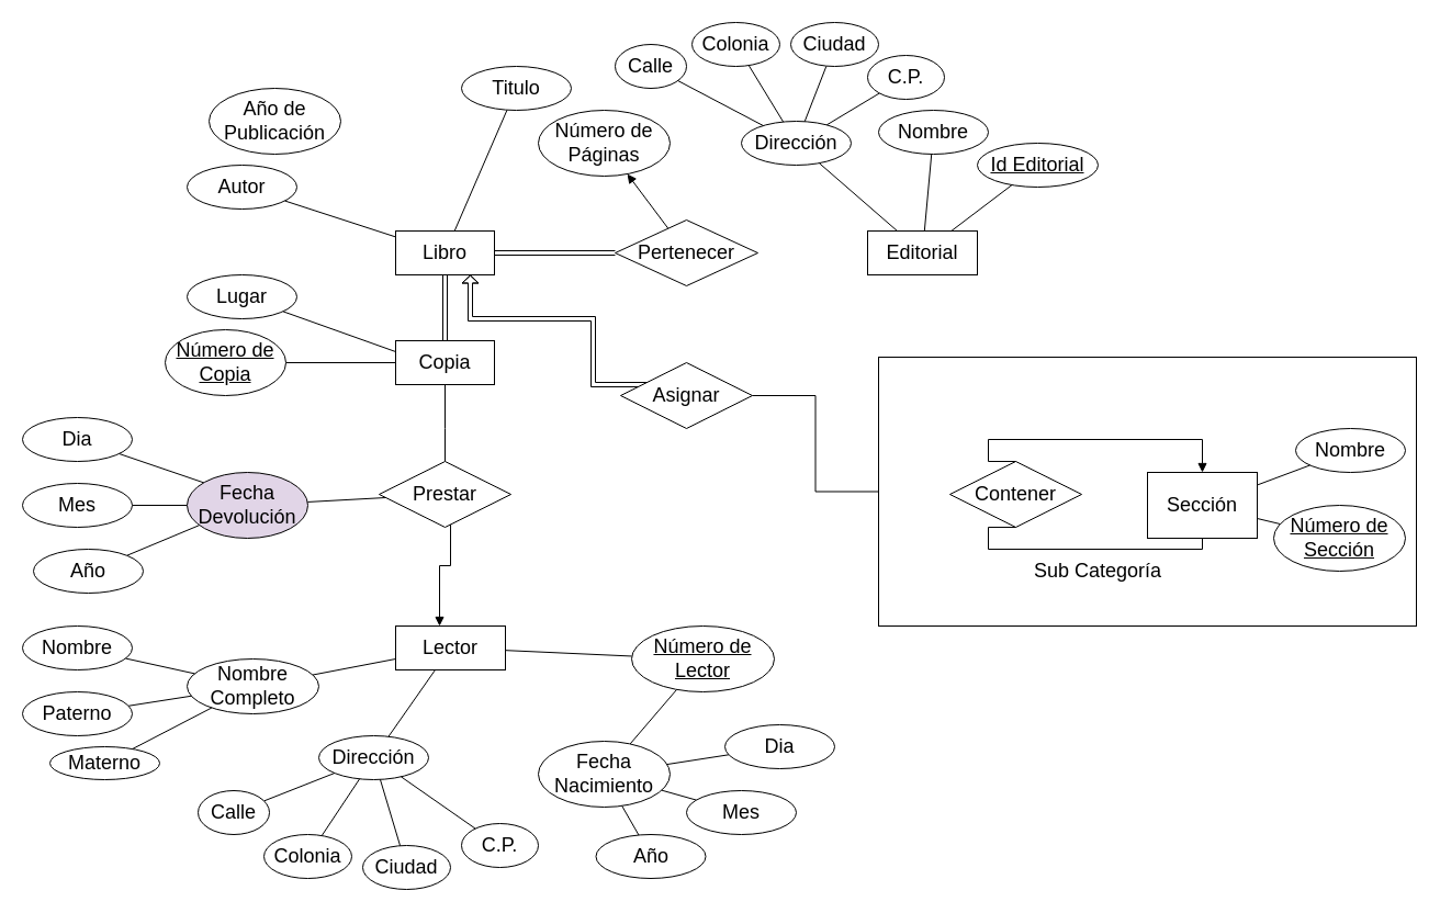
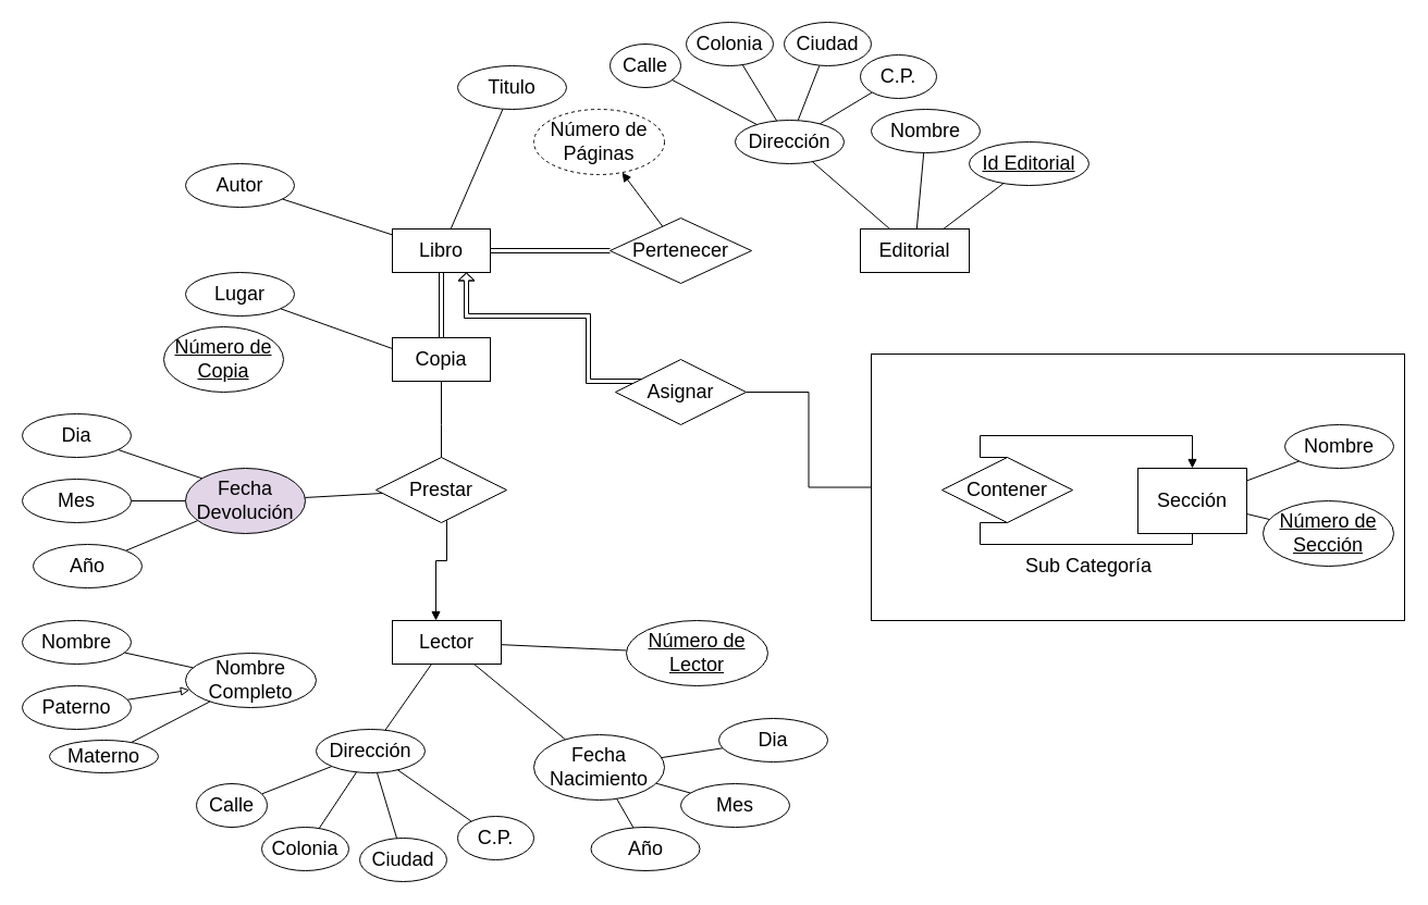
  <mxCell id="0" />
  <mxCell id="1" parent="0" />
  <mxCell id="2" style="edgeStyle=orthogonalEdgeStyle;rounded=0;orthogonalLoop=1;jettySize=auto;html=1;fontSize=18;shape=link;" parent="1" source="4" target="6" edge="1"><mxGeometry relative="1" as="geometry" /></mxCell>
  <mxCell id="3" style="edgeStyle=none;rounded=0;orthogonalLoop=1;jettySize=auto;html=1;startArrow=none;startFill=0;endArrow=none;endFill=0;strokeWidth=1;fontSize=18;shape=link;" parent="1" source="4" target="52" edge="1"><mxGeometry relative="1" as="geometry" /></mxCell>
  <mxCell id="4" value="Libro" style="rounded=0;whiteSpace=wrap;html=1;strokeWidth=1;fontSize=18;" parent="1" vertex="1"><mxGeometry x="360" y="210" width="90" height="40" as="geometry" /></mxCell>
  <mxCell id="5" style="edgeStyle=orthogonalEdgeStyle;rounded=0;orthogonalLoop=1;jettySize=auto;html=1;entryX=0.5;entryY=0;entryDx=0;entryDy=0;endArrow=none;endFill=0;fontSize=18;" parent="1" source="6" target="47" edge="1"><mxGeometry relative="1" as="geometry"><Array as="points"><mxPoint x="405" y="390" /><mxPoint x="405" y="390" /></Array></mxGeometry></mxCell>
  <mxCell id="6" value="Copia" style="rounded=0;whiteSpace=wrap;html=1;strokeWidth=1;fontSize=18;" parent="1" vertex="1"><mxGeometry x="360" y="310" width="90" height="40" as="geometry" /></mxCell>
- <mxCell id="7" value="Año de Publicación" style="ellipse;whiteSpace=wrap;html=1;align=center;strokeWidth=1;fontSize=18;" parent="1" vertex="1"><mxGeometry x="190" y="80" width="120" height="60" as="geometry" /></mxCell>
  <mxCell id="8" style="edgeStyle=none;rounded=0;orthogonalLoop=1;jettySize=auto;html=1;endArrow=none;endFill=0;fontSize=18;" parent="1" source="9" target="4" edge="1"><mxGeometry relative="1" as="geometry" /></mxCell>
  <mxCell id="9" value="Titulo" style="ellipse;whiteSpace=wrap;html=1;align=center;strokeWidth=1;fontSize=18;" parent="1" vertex="1"><mxGeometry x="420" y="60" width="100" height="40" as="geometry" /></mxCell>
  <mxCell id="10" style="edgeStyle=none;rounded=0;orthogonalLoop=1;jettySize=auto;html=1;endArrow=none;endFill=0;fontSize=18;" parent="1" source="11" target="4" edge="1"><mxGeometry relative="1" as="geometry" /></mxCell>
  <mxCell id="11" value="Autor" style="ellipse;whiteSpace=wrap;html=1;align=center;strokeWidth=1;fontSize=18;" parent="1" vertex="1"><mxGeometry x="170" y="150" width="100" height="40" as="geometry" /></mxCell>
- <mxCell id="12" value="Número de Páginas" style="ellipse;whiteSpace=wrap;html=1;align=center;strokeWidth=1;fontSize=18;" parent="1" vertex="1"><mxGeometry x="490" y="100" width="120" height="60" as="geometry" /></mxCell>
- <mxCell id="13" style="edgeStyle=none;rounded=0;orthogonalLoop=1;jettySize=auto;html=1;endArrow=none;endFill=0;fontSize=18;" parent="1" source="14" target="6" edge="1"><mxGeometry relative="1" as="geometry" /></mxCell>
+ <mxCell id="12" value="Número de Páginas" style="ellipse;whiteSpace=wrap;html=1;align=center;strokeWidth=1;fontSize=18;dashed=1;" parent="1" vertex="1"><mxGeometry x="490" y="100" width="120" height="60" as="geometry" /></mxCell>
  <mxCell id="14" value="Número de Copia" style="ellipse;whiteSpace=wrap;html=1;align=center;fontStyle=4;strokeWidth=1;fontSize=18;" parent="1" vertex="1"><mxGeometry x="150" y="300" width="110" height="60" as="geometry" /></mxCell>
  <mxCell id="15" style="edgeStyle=none;rounded=0;orthogonalLoop=1;jettySize=auto;html=1;endArrow=none;endFill=0;fontSize=18;entryX=0;entryY=0.25;entryDx=0;entryDy=0;" parent="1" source="16" target="6" edge="1"><mxGeometry relative="1" as="geometry" /></mxCell>
  <mxCell id="16" value="Lugar" style="ellipse;whiteSpace=wrap;html=1;align=center;strokeWidth=1;fontSize=18;" parent="1" vertex="1"><mxGeometry x="170" y="250" width="100" height="40" as="geometry" /></mxCell>
  <mxCell id="17" style="edgeStyle=orthogonalEdgeStyle;rounded=0;orthogonalLoop=1;jettySize=auto;html=1;entryX=0.542;entryY=0.667;entryDx=0;entryDy=0;entryPerimeter=0;endArrow=none;endFill=0;fontSize=18;startArrow=block;startFill=1;strokeWidth=1;" parent="1" source="18" target="47" edge="1"><mxGeometry relative="1" as="geometry"><Array as="points"><mxPoint x="400" y="515" /><mxPoint x="410" y="515" /></Array></mxGeometry></mxCell>
  <mxCell id="18" value="Lector" style="whiteSpace=wrap;html=1;align=center;strokeWidth=1;fontSize=18;" parent="1" vertex="1"><mxGeometry x="360" y="570" width="100" height="40" as="geometry" /></mxCell>
- <mxCell id="19" style="edgeStyle=none;rounded=0;orthogonalLoop=1;jettySize=auto;html=1;entryX=0;entryY=0.75;entryDx=0;entryDy=0;endArrow=none;endFill=0;fontSize=18;" parent="1" source="20" target="18" edge="1"><mxGeometry relative="1" as="geometry" /></mxCell>
  <mxCell id="20" value="Nombre Completo" style="ellipse;whiteSpace=wrap;html=1;align=center;strokeWidth=1;fontSize=18;" parent="1" vertex="1"><mxGeometry x="170" y="600" width="120" height="50" as="geometry" /></mxCell>
  <mxCell id="21" style="edgeStyle=none;rounded=0;orthogonalLoop=1;jettySize=auto;html=1;endArrow=none;endFill=0;fontSize=18;" parent="1" source="22" target="20" edge="1"><mxGeometry relative="1" as="geometry" /></mxCell>
  <mxCell id="22" value="Materno" style="ellipse;whiteSpace=wrap;html=1;align=center;strokeWidth=1;fontSize=18;" parent="1" vertex="1"><mxGeometry x="45" y="680" width="100" height="30" as="geometry" /></mxCell>
- <mxCell id="23" style="edgeStyle=none;rounded=0;orthogonalLoop=1;jettySize=auto;html=1;endArrow=none;endFill=0;fontSize=18;" parent="1" source="24" target="20" edge="1"><mxGeometry relative="1" as="geometry" /></mxCell>
+ <mxCell id="23" style="edgeStyle=none;rounded=0;orthogonalLoop=1;jettySize=auto;html=1;endArrow=block;endFill=0;fontSize=18;" parent="1" source="24" target="20" edge="1"><mxGeometry relative="1" as="geometry" /></mxCell>
  <mxCell id="24" value="Paterno" style="ellipse;whiteSpace=wrap;html=1;align=center;strokeWidth=1;fontSize=18;" parent="1" vertex="1"><mxGeometry x="20" y="630" width="100" height="40" as="geometry" /></mxCell>
  <mxCell id="25" style="edgeStyle=none;rounded=0;orthogonalLoop=1;jettySize=auto;html=1;endArrow=none;endFill=0;fontSize=18;" parent="1" source="26" target="20" edge="1"><mxGeometry relative="1" as="geometry" /></mxCell>
  <mxCell id="26" value="Nombre" style="ellipse;whiteSpace=wrap;html=1;align=center;strokeWidth=1;fontSize=18;" parent="1" vertex="1"><mxGeometry x="20" y="570" width="100" height="40" as="geometry" /></mxCell>
  <mxCell id="27" style="edgeStyle=none;rounded=0;orthogonalLoop=1;jettySize=auto;html=1;endArrow=none;endFill=0;fontSize=18;" parent="1" source="28" target="18" edge="1"><mxGeometry relative="1" as="geometry"><mxPoint x="400" y="650" as="targetPoint" /></mxGeometry></mxCell>
  <mxCell id="28" value="Dirección" style="ellipse;whiteSpace=wrap;html=1;align=center;strokeWidth=1;fontSize=18;" parent="1" vertex="1"><mxGeometry x="290" y="670" width="100" height="40" as="geometry" /></mxCell>
  <mxCell id="29" style="edgeStyle=none;rounded=0;orthogonalLoop=1;jettySize=auto;html=1;endArrow=none;endFill=0;fontSize=18;" parent="1" source="30" target="28" edge="1"><mxGeometry relative="1" as="geometry" /></mxCell>
  <mxCell id="30" value="Ciudad" style="ellipse;whiteSpace=wrap;html=1;align=center;strokeWidth=1;fontSize=18;" parent="1" vertex="1"><mxGeometry x="330" y="770" width="80" height="40" as="geometry" /></mxCell>
  <mxCell id="31" style="edgeStyle=none;rounded=0;orthogonalLoop=1;jettySize=auto;html=1;endArrow=none;endFill=0;fontSize=18;" parent="1" source="32" target="28" edge="1"><mxGeometry relative="1" as="geometry" /></mxCell>
  <mxCell id="32" value="Colonia" style="ellipse;whiteSpace=wrap;html=1;align=center;strokeWidth=1;fontSize=18;" parent="1" vertex="1"><mxGeometry x="240" y="760" width="80" height="40" as="geometry" /></mxCell>
  <mxCell id="33" style="edgeStyle=none;rounded=0;orthogonalLoop=1;jettySize=auto;html=1;endArrow=none;endFill=0;fontSize=18;" parent="1" source="34" target="28" edge="1"><mxGeometry relative="1" as="geometry" /></mxCell>
  <mxCell id="34" value="Calle" style="ellipse;whiteSpace=wrap;html=1;align=center;strokeWidth=1;fontSize=18;" parent="1" vertex="1"><mxGeometry x="180" y="720" width="65" height="40" as="geometry" /></mxCell>
  <mxCell id="35" style="edgeStyle=none;rounded=0;orthogonalLoop=1;jettySize=auto;html=1;endArrow=none;endFill=0;fontSize=18;" parent="1" source="36" target="28" edge="1"><mxGeometry relative="1" as="geometry" /></mxCell>
  <mxCell id="36" value="C.P." style="ellipse;whiteSpace=wrap;html=1;align=center;strokeWidth=1;fontSize=18;" parent="1" vertex="1"><mxGeometry x="420" y="750" width="70" height="40" as="geometry" /></mxCell>
- <mxCell id="37" style="edgeStyle=none;rounded=0;orthogonalLoop=1;jettySize=auto;html=1;endArrow=none;endFill=0;fontSize=18;" parent="1" source="38" target="46" edge="1"><mxGeometry relative="1" as="geometry" /></mxCell>
+ <mxCell id="37" style="edgeStyle=none;rounded=0;orthogonalLoop=1;jettySize=auto;html=1;entryX=0.75;entryY=1;entryDx=0;entryDy=0;endArrow=none;endFill=0;fontSize=18;" parent="1" source="38" target="18" edge="1"><mxGeometry relative="1" as="geometry" /></mxCell>
  <mxCell id="38" value="Fecha Nacimiento" style="ellipse;whiteSpace=wrap;html=1;align=center;strokeWidth=1;fontSize=18;" parent="1" vertex="1"><mxGeometry x="490" y="675" width="120" height="60" as="geometry" /></mxCell>
  <mxCell id="39" style="edgeStyle=none;rounded=0;orthogonalLoop=1;jettySize=auto;html=1;endArrow=none;endFill=0;fontSize=18;" parent="1" source="40" target="49" edge="1"><mxGeometry relative="1" as="geometry"><mxPoint x="-101.026" y="428.46" as="targetPoint" /></mxGeometry></mxCell>
  <mxCell id="40" value="Año" style="ellipse;whiteSpace=wrap;html=1;align=center;strokeWidth=1;fontSize=18;" parent="1" vertex="1"><mxGeometry x="30" y="500" width="100" height="40" as="geometry" /></mxCell>
  <mxCell id="41" style="edgeStyle=none;rounded=0;orthogonalLoop=1;jettySize=auto;html=1;endArrow=none;endFill=0;fontSize=18;" parent="1" source="42" target="49" edge="1"><mxGeometry relative="1" as="geometry"><mxPoint x="-67.905" y="414.884" as="targetPoint" /></mxGeometry></mxCell>
  <mxCell id="42" value="Mes" style="ellipse;whiteSpace=wrap;html=1;align=center;strokeWidth=1;fontSize=18;" parent="1" vertex="1"><mxGeometry x="20" y="440" width="100" height="40" as="geometry" /></mxCell>
  <mxCell id="43" style="edgeStyle=none;rounded=0;orthogonalLoop=1;jettySize=auto;html=1;endArrow=none;endFill=0;fontSize=18;" parent="1" source="44" edge="1"><mxGeometry relative="1" as="geometry"><mxPoint x="190" y="441" as="targetPoint" /></mxGeometry></mxCell>
  <mxCell id="44" value="Dia" style="ellipse;whiteSpace=wrap;html=1;align=center;strokeWidth=1;fontSize=18;" parent="1" vertex="1"><mxGeometry x="20" y="380" width="100" height="40" as="geometry" /></mxCell>
  <mxCell id="45" style="edgeStyle=none;rounded=0;orthogonalLoop=1;jettySize=auto;html=1;endArrow=none;endFill=0;fontSize=18;" parent="1" source="46" target="18" edge="1"><mxGeometry relative="1" as="geometry" /></mxCell>
  <mxCell id="46" value="Número de Lector" style="ellipse;whiteSpace=wrap;html=1;align=center;fontStyle=4;strokeWidth=1;fontSize=18;" parent="1" vertex="1"><mxGeometry x="575" y="570" width="130" height="60" as="geometry" /></mxCell>
  <mxCell id="47" value="Prestar" style="shape=rhombus;perimeter=rhombusPerimeter;whiteSpace=wrap;html=1;align=center;strokeWidth=1;fontSize=18;" parent="1" vertex="1"><mxGeometry x="345" y="420" width="120" height="60" as="geometry" /></mxCell>
  <mxCell id="48" style="edgeStyle=none;rounded=0;orthogonalLoop=1;jettySize=auto;html=1;endArrow=none;endFill=0;fontSize=18;" parent="1" source="49" target="47" edge="1"><mxGeometry relative="1" as="geometry" /></mxCell>
  <mxCell id="49" value="Fecha Devolución" style="ellipse;whiteSpace=wrap;html=1;align=center;strokeWidth=1;fontSize=18;fillColor=#e1d5e7;" parent="1" vertex="1"><mxGeometry x="170" y="430" width="110" height="60" as="geometry" /></mxCell>
  <mxCell id="50" value="Editorial" style="whiteSpace=wrap;html=1;align=center;strokeWidth=1;fontSize=18;" parent="1" vertex="1"><mxGeometry x="790" y="210" width="100" height="40" as="geometry" /></mxCell>
  <mxCell id="51" style="edgeStyle=none;rounded=0;orthogonalLoop=1;jettySize=auto;html=1;startArrow=none;startFill=0;endArrow=block;endFill=1;strokeWidth=1;fontSize=18;" parent="1" source="52" target="12" edge="1"><mxGeometry relative="1" as="geometry" /></mxCell>
  <mxCell id="52" value="Pertenecer" style="shape=rhombus;perimeter=rhombusPerimeter;whiteSpace=wrap;html=1;align=center;strokeWidth=1;fontSize=18;" parent="1" vertex="1"><mxGeometry x="560" y="200" width="130" height="60" as="geometry" /></mxCell>
  <mxCell id="53" style="edgeStyle=none;rounded=0;orthogonalLoop=1;jettySize=auto;html=1;startArrow=none;startFill=0;endArrow=none;endFill=0;strokeWidth=1;fontSize=18;" parent="1" source="54" target="50" edge="1"><mxGeometry relative="1" as="geometry" /></mxCell>
  <mxCell id="54" value="Nombre" style="ellipse;whiteSpace=wrap;html=1;align=center;strokeWidth=1;fontSize=18;" parent="1" vertex="1"><mxGeometry x="800" y="100" width="100" height="40" as="geometry" /></mxCell>
  <mxCell id="55" style="edgeStyle=none;rounded=0;orthogonalLoop=1;jettySize=auto;html=1;startArrow=none;startFill=0;endArrow=none;endFill=0;strokeWidth=1;fontSize=18;" parent="1" source="68" target="50" edge="1"><mxGeometry relative="1" as="geometry"><mxPoint x="760.168" y="158.301" as="sourcePoint" /></mxGeometry></mxCell>
  <mxCell id="56" style="edgeStyle=orthogonalEdgeStyle;rounded=0;orthogonalLoop=1;jettySize=auto;html=1;startArrow=none;startFill=0;endArrow=block;endFill=1;strokeWidth=1;fontSize=18;shape=flexArrow;endWidth=10;endSize=2;width=4;" parent="1" target="4" edge="1"><mxGeometry relative="1" as="geometry"><mxPoint x="580" y="280" as="targetPoint" /><Array as="points"><mxPoint x="540" y="350" /><mxPoint x="540" y="290" /><mxPoint x="428" y="290" /></Array><mxPoint x="590" y="370" as="sourcePoint" /></mxGeometry></mxCell>
  <mxCell id="57" style="rounded=0;orthogonalLoop=1;jettySize=auto;html=1;startArrow=none;startFill=0;endArrow=none;endFill=0;strokeWidth=1;fontSize=18;" parent="1" source="58" target="50" edge="1"><mxGeometry relative="1" as="geometry" /></mxCell>
  <mxCell id="58" value="Id Editorial" style="ellipse;whiteSpace=wrap;html=1;align=center;fontStyle=4;strokeWidth=1;fontSize=18;" parent="1" vertex="1"><mxGeometry x="890" y="130" width="110" height="40" as="geometry" /></mxCell>
  <mxCell id="59" value="" style="rounded=0;whiteSpace=wrap;html=1;fillColor=none;" parent="1" vertex="1"><mxGeometry x="800" y="325" width="490" height="245" as="geometry" /></mxCell>
  <mxCell id="60" value="Nombre" style="ellipse;whiteSpace=wrap;html=1;align=center;strokeWidth=1;fontSize=18;" parent="1" vertex="1"><mxGeometry x="1180" y="390" width="100" height="40" as="geometry" /></mxCell>
  <mxCell id="61" value="Contener" style="shape=rhombus;perimeter=rhombusPerimeter;whiteSpace=wrap;html=1;align=center;fontSize=18;" parent="1" vertex="1"><mxGeometry x="865" y="420" width="120" height="60" as="geometry" /></mxCell>
  <mxCell id="62" style="edgeStyle=orthogonalEdgeStyle;rounded=0;orthogonalLoop=1;jettySize=auto;html=1;entryX=0.5;entryY=0;entryDx=0;entryDy=0;startArrow=block;startFill=1;endArrow=none;endFill=0;" parent="1" source="65" target="61" edge="1"><mxGeometry relative="1" as="geometry"><Array as="points"><mxPoint x="1095" y="400" /><mxPoint x="900" y="400" /></Array></mxGeometry></mxCell>
  <mxCell id="63" style="edgeStyle=orthogonalEdgeStyle;rounded=0;orthogonalLoop=1;jettySize=auto;html=1;entryX=0.5;entryY=1;entryDx=0;entryDy=0;endArrow=none;endFill=0;" parent="1" source="65" target="61" edge="1"><mxGeometry relative="1" as="geometry"><Array as="points"><mxPoint x="1095" y="500" /><mxPoint x="900" y="500" /></Array></mxGeometry></mxCell>
  <mxCell id="64" style="rounded=0;orthogonalLoop=1;jettySize=auto;html=1;fontSize=18;endArrow=none;endFill=0;" parent="1" source="65" target="83" edge="1"><mxGeometry relative="1" as="geometry" /></mxCell>
  <mxCell id="65" value="Sección" style="whiteSpace=wrap;html=1;align=center;fontSize=18;" parent="1" vertex="1"><mxGeometry x="1045" y="430" width="100" height="60" as="geometry" /></mxCell>
  <mxCell id="66" style="rounded=0;orthogonalLoop=1;jettySize=auto;html=1;fontSize=18;endArrow=none;endFill=0;" parent="1" source="60" target="65" edge="1"><mxGeometry relative="1" as="geometry" /></mxCell>
  <mxCell id="67" value="Sub Categoría" style="text;html=1;strokeColor=none;fillColor=none;align=center;verticalAlign=middle;whiteSpace=wrap;rounded=0;fontSize=18;" parent="1" vertex="1"><mxGeometry x="940" y="510" width="120" height="20" as="geometry" /></mxCell>
  <mxCell id="68" value="Dirección" style="ellipse;whiteSpace=wrap;html=1;align=center;strokeWidth=1;fontSize=18;" parent="1" vertex="1"><mxGeometry x="675" y="110" width="100" height="40" as="geometry" /></mxCell>
  <mxCell id="69" style="edgeStyle=none;rounded=0;orthogonalLoop=1;jettySize=auto;html=1;endArrow=none;endFill=0;fontSize=18;" parent="1" source="70" target="68" edge="1"><mxGeometry relative="1" as="geometry" /></mxCell>
  <mxCell id="70" value="Ciudad" style="ellipse;whiteSpace=wrap;html=1;align=center;strokeWidth=1;fontSize=18;" parent="1" vertex="1"><mxGeometry x="720" y="20" width="80" height="40" as="geometry" /></mxCell>
  <mxCell id="71" style="edgeStyle=none;rounded=0;orthogonalLoop=1;jettySize=auto;html=1;endArrow=none;endFill=0;fontSize=18;" parent="1" source="72" target="68" edge="1"><mxGeometry relative="1" as="geometry" /></mxCell>
  <mxCell id="72" value="Colonia" style="ellipse;whiteSpace=wrap;html=1;align=center;strokeWidth=1;fontSize=18;" parent="1" vertex="1"><mxGeometry x="630" y="20" width="80" height="40" as="geometry" /></mxCell>
  <mxCell id="73" style="edgeStyle=none;rounded=0;orthogonalLoop=1;jettySize=auto;html=1;endArrow=none;endFill=0;fontSize=18;" parent="1" source="74" target="68" edge="1"><mxGeometry relative="1" as="geometry" /></mxCell>
  <mxCell id="74" value="Calle" style="ellipse;whiteSpace=wrap;html=1;align=center;strokeWidth=1;fontSize=18;" parent="1" vertex="1"><mxGeometry x="560" y="40" width="65" height="40" as="geometry" /></mxCell>
  <mxCell id="75" style="edgeStyle=none;rounded=0;orthogonalLoop=1;jettySize=auto;html=1;endArrow=none;endFill=0;fontSize=18;" parent="1" source="76" target="68" edge="1"><mxGeometry relative="1" as="geometry" /></mxCell>
  <mxCell id="76" value="C.P." style="ellipse;whiteSpace=wrap;html=1;align=center;strokeWidth=1;fontSize=18;" parent="1" vertex="1"><mxGeometry x="790" y="50" width="70" height="40" as="geometry" /></mxCell>
  <mxCell id="77" style="edgeStyle=none;rounded=0;orthogonalLoop=1;jettySize=auto;html=1;endArrow=none;endFill=0;fontSize=18;" parent="1" source="78" target="38" edge="1"><mxGeometry relative="1" as="geometry"><mxPoint x="811.261" y="758.188" as="targetPoint" /></mxGeometry></mxCell>
  <mxCell id="78" value="Año" style="ellipse;whiteSpace=wrap;html=1;align=center;strokeWidth=1;fontSize=18;" parent="1" vertex="1"><mxGeometry x="542.5" y="760" width="100" height="40" as="geometry" /></mxCell>
  <mxCell id="79" style="edgeStyle=none;rounded=0;orthogonalLoop=1;jettySize=auto;html=1;endArrow=none;endFill=0;fontSize=18;" parent="1" source="80" target="38" edge="1"><mxGeometry relative="1" as="geometry"><mxPoint x="800" y="740" as="targetPoint" /></mxGeometry></mxCell>
  <mxCell id="80" value="Mes" style="ellipse;whiteSpace=wrap;html=1;align=center;strokeWidth=1;fontSize=18;" parent="1" vertex="1"><mxGeometry x="625" y="720" width="100" height="40" as="geometry" /></mxCell>
  <mxCell id="81" style="edgeStyle=none;rounded=0;orthogonalLoop=1;jettySize=auto;html=1;endArrow=none;endFill=0;fontSize=18;" parent="1" source="82" target="38" edge="1"><mxGeometry relative="1" as="geometry"><mxPoint x="820" y="721" as="targetPoint" /></mxGeometry></mxCell>
  <mxCell id="82" value="Dia" style="ellipse;whiteSpace=wrap;html=1;align=center;strokeWidth=1;fontSize=18;" parent="1" vertex="1"><mxGeometry x="660" y="660" width="100" height="40" as="geometry" /></mxCell>
  <mxCell id="83" value="Número de Sección" style="ellipse;whiteSpace=wrap;html=1;align=center;fontSize=18;fontStyle=4" parent="1" vertex="1"><mxGeometry x="1160" y="460" width="120" height="60" as="geometry" /></mxCell>
  <mxCell id="84" style="edgeStyle=orthogonalEdgeStyle;rounded=0;orthogonalLoop=1;jettySize=auto;html=1;fontSize=18;endArrow=none;endFill=0;" edge="1" parent="1" source="85" target="59"><mxGeometry relative="1" as="geometry" /></mxCell>
  <mxCell id="85" value="Asignar" style="shape=rhombus;perimeter=rhombusPerimeter;whiteSpace=wrap;html=1;align=center;fontSize=18;" vertex="1" parent="1"><mxGeometry x="565" y="330" width="120" height="60" as="geometry" /></mxCell>
